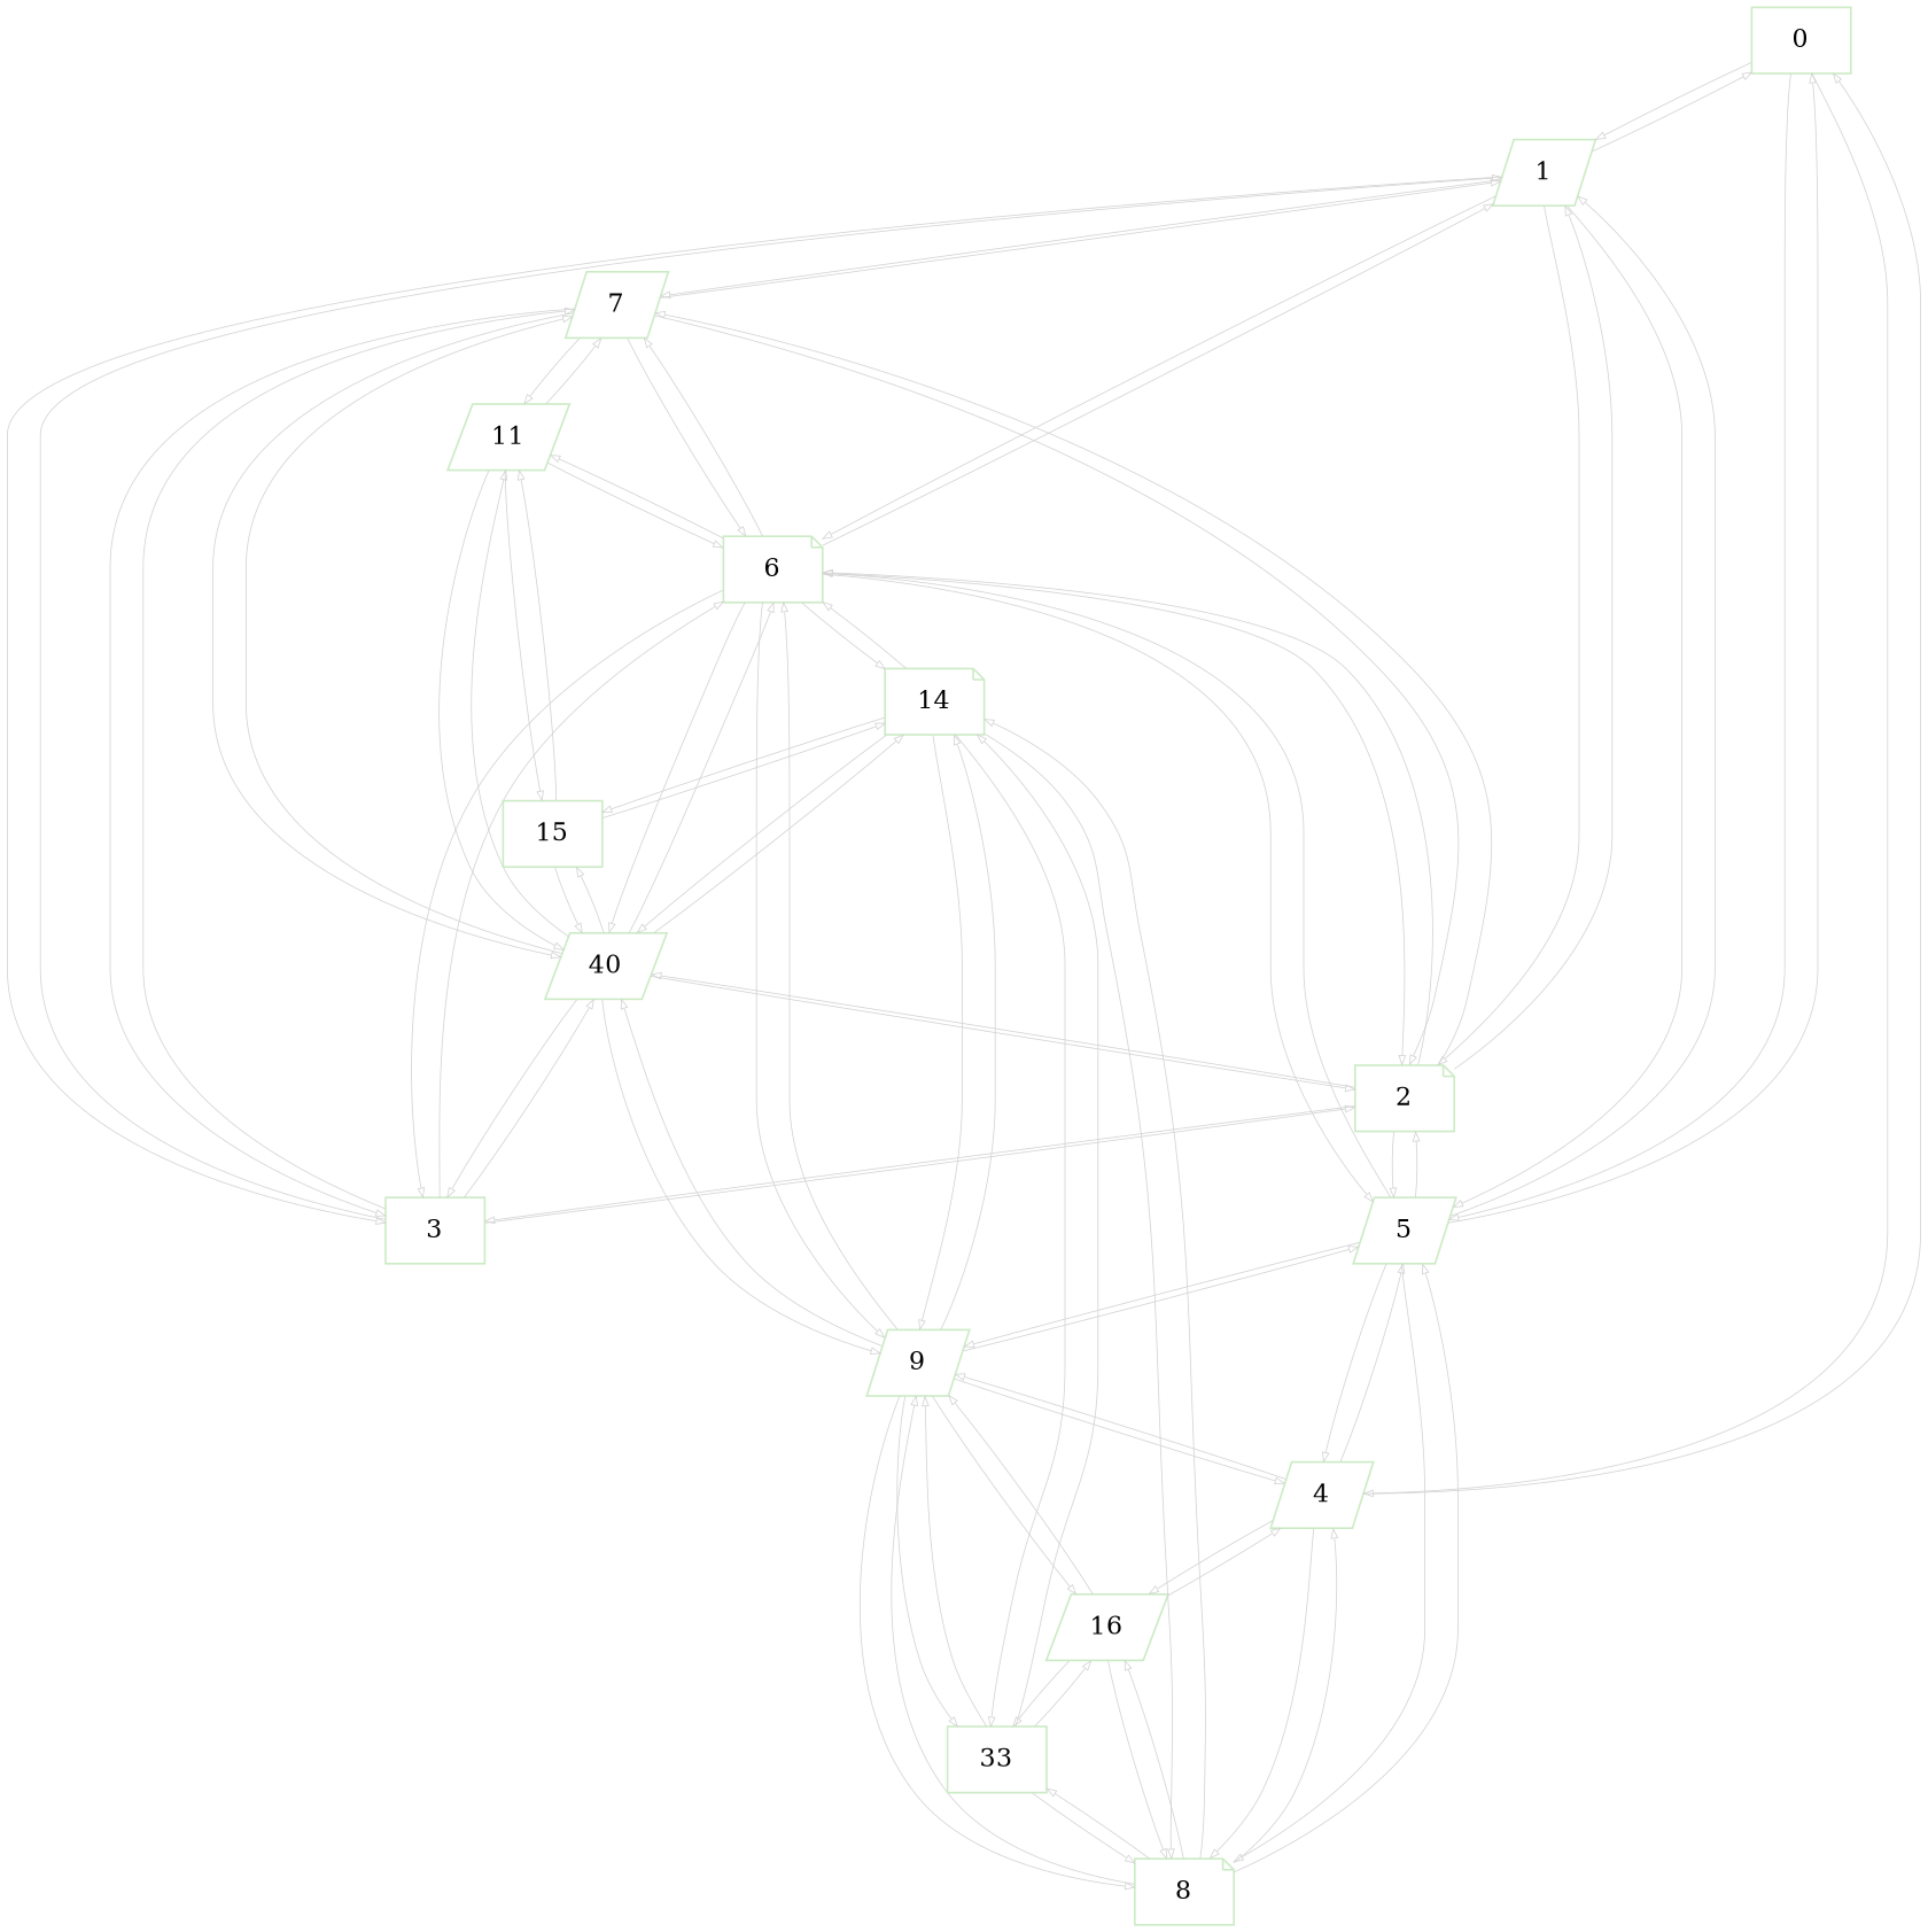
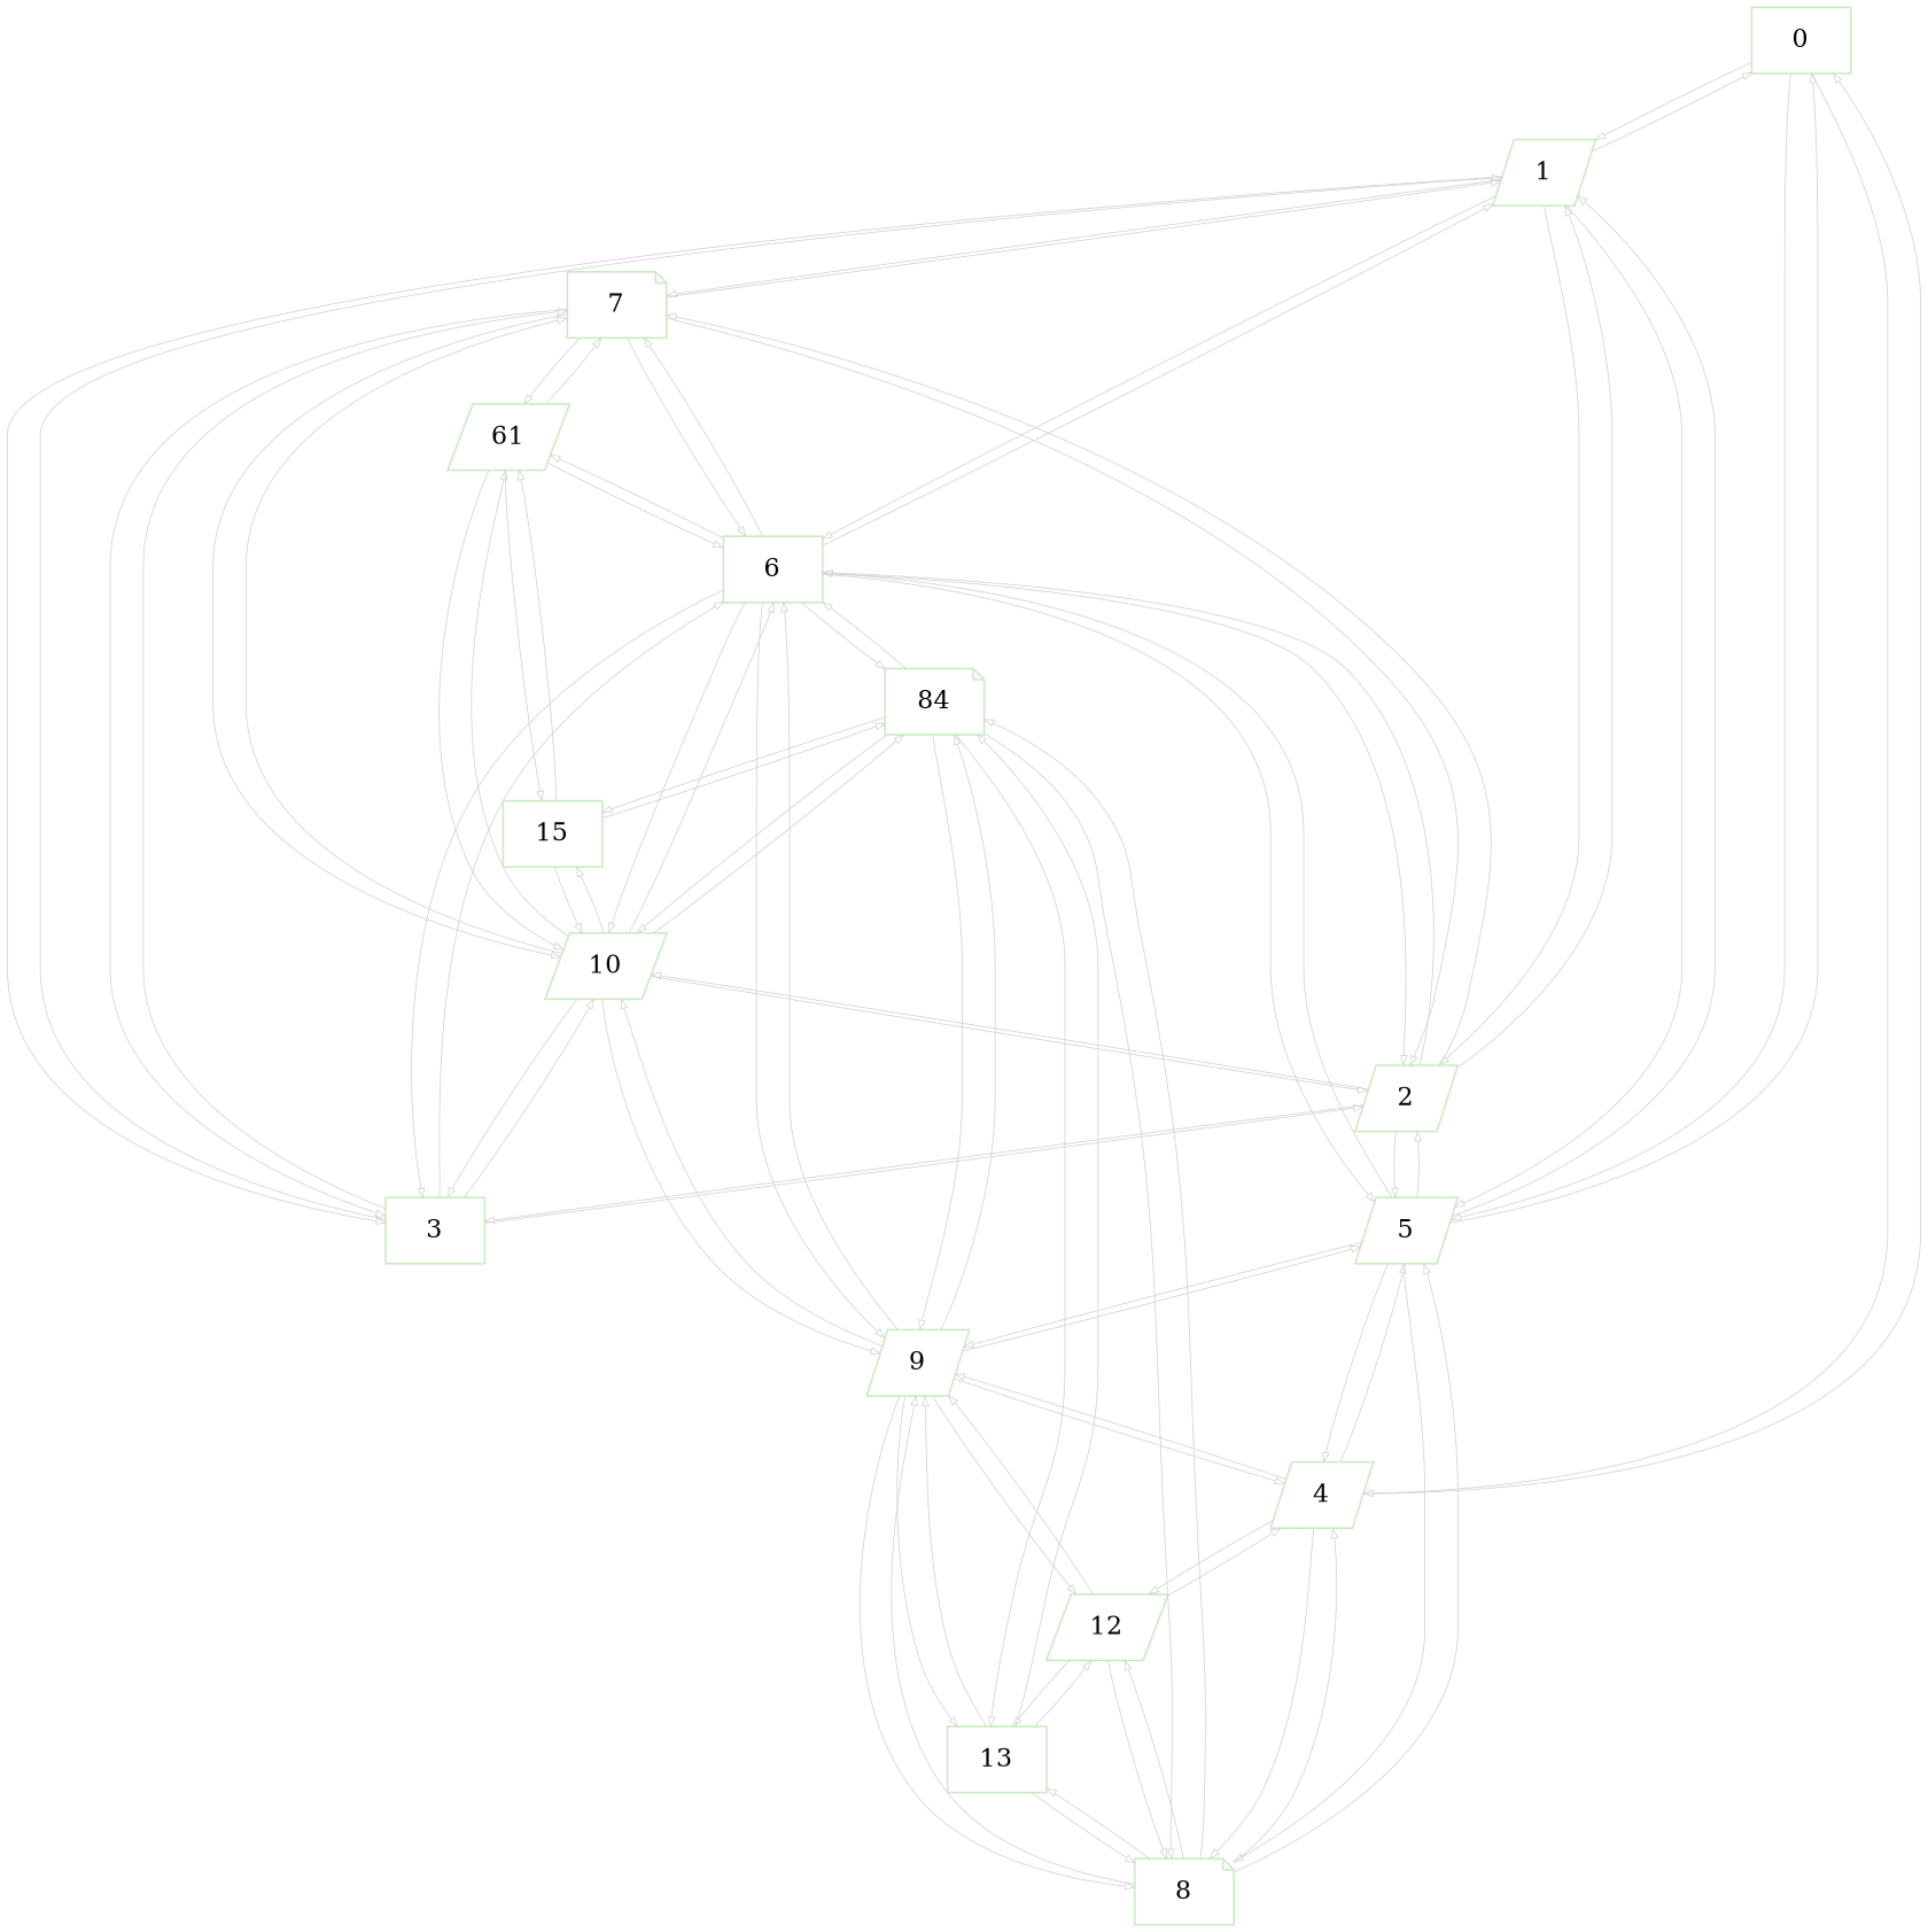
  digraph {
    fontsize=12
    node [color="/pastel16/3" penwidth=1 shape=parallelogram]
    edge [arrowhead=empty arrowsize=0.5 color=lightgrey fontsize=10 penwidth=0.5]
    n1 [label=0 shape=box]
    n2 [label=1]
    n3 [label=4]
    n4 [label=5]
-   n5 [label=2 shape=note]
+   n5 [label=2]
    n6 [label=3 shape=box]
-   n7 [label=6 shape=note]
-   n8 [label=7]
+   n7 [label=6 shape=box]
+   n8 [label=7 shape=note]
    n9 [label=8 shape=note]
    n10 [label=9]
-   n11 [label=16]
-   n12 [label=40]
-   n13 [label=11]
-   n14 [label=14 shape=note]
-   n15 [label=33 shape=box]
+   n11 [label=12]
+   n12 [label=10]
+   n13 [label=61]
+   n14 [label=84 shape=note]
+   n15 [label=13 shape=box]
    n16 [label=15 shape=box]
    n1 -> n2
    n1 -> n3
    n1 -> n4
    n2 -> n1
    n2 -> n4
    n2 -> n5
    n2 -> n6
    n2 -> n7
    n2 -> n8
    n3 -> n1
    n3 -> n4
    n3 -> n9
    n3 -> n10
    n3 -> n11
    n4 -> n1
    n4 -> n2
    n4 -> n3
    n4 -> n5
    n4 -> n7
    n4 -> n9
    n4 -> n10
    n5 -> n2
    n5 -> n4
    n5 -> n6
    n5 -> n7
    n5 -> n8
    n5 -> n12
    n6 -> n2
    n6 -> n5
    n6 -> n7
    n6 -> n8
    n6 -> n12
    n7 -> n2
    n7 -> n4
    n7 -> n5
    n7 -> n6
    n7 -> n8
    n7 -> n10
    n7 -> n12
    n7 -> n13
    n7 -> n14
    n8 -> n2
    n8 -> n5
    n8 -> n6
    n8 -> n7
    n8 -> n12
    n8 -> n13
    n9 -> n3
    n9 -> n4
    n9 -> n10
    n9 -> n11
    n9 -> n14
    n9 -> n15
    n10 -> n3
    n10 -> n4
    n10 -> n7
    n10 -> n9
    n10 -> n11
    n10 -> n12
    n10 -> n14
    n10 -> n15
    n11 -> n3
    n11 -> n9
    n11 -> n10
    n11 -> n15
    n12 -> n5
    n12 -> n6
    n12 -> n7
    n12 -> n8
    n12 -> n10
    n12 -> n13
    n12 -> n14
    n12 -> n16
    n13 -> n7
    n13 -> n8
    n13 -> n12
    n13 -> n16
    n14 -> n7
    n14 -> n9
    n14 -> n10
    n14 -> n12
    n14 -> n15
    n14 -> n16
    n15 -> n9
    n15 -> n10
    n15 -> n11
    n15 -> n14
    n16 -> n12
    n16 -> n13
    n16 -> n14
  }
